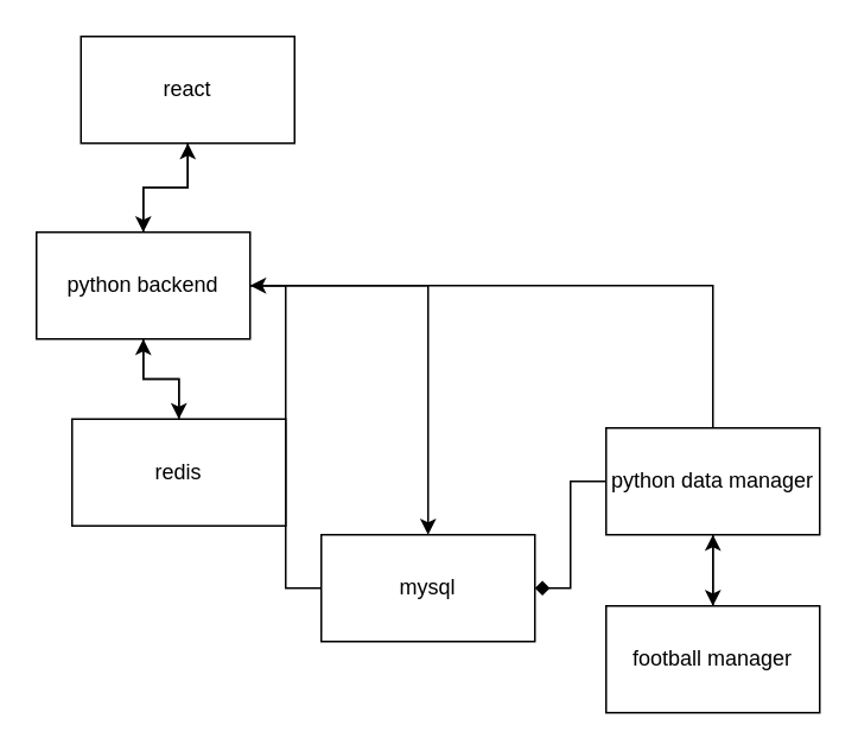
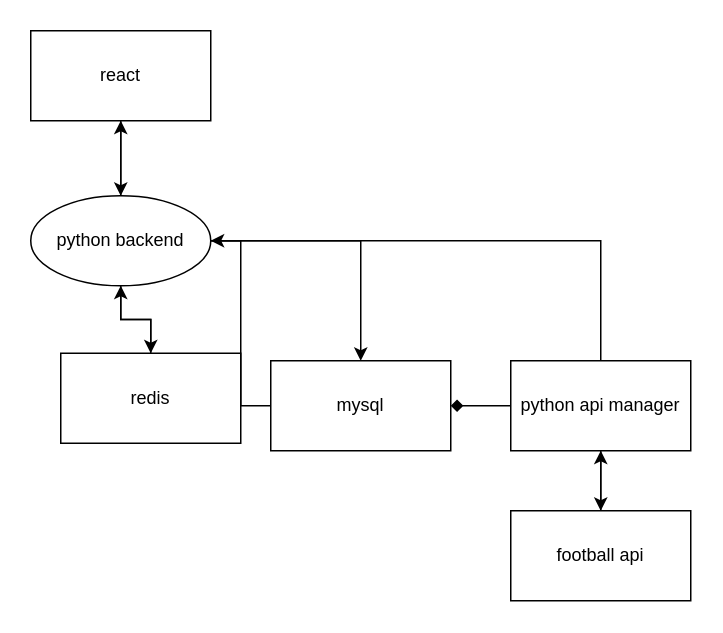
  <mxCell id="0" />
  <mxCell id="1" parent="0" />
  <mxCell id="2" style="edgeStyle=orthogonalEdgeStyle;rounded=0;orthogonalLoop=1;jettySize=auto;html=1;entryX=0.5;entryY=0;entryDx=0;entryDy=0;" edge="1" parent="1" source="6" target="8"><mxGeometry relative="1" as="geometry" /></mxCell>
  <mxCell id="3" style="edgeStyle=orthogonalEdgeStyle;rounded=0;orthogonalLoop=1;jettySize=auto;html=1;entryX=0.5;entryY=0;entryDx=0;entryDy=0;" edge="1" parent="1" source="6" target="12"><mxGeometry relative="1" as="geometry" /></mxCell>
  <mxCell id="4" style="edgeStyle=orthogonalEdgeStyle;rounded=0;orthogonalLoop=1;jettySize=auto;html=1;entryX=0.5;entryY=0;entryDx=0;entryDy=0;endArrow=none;" edge="1" parent="1" source="6" target="17"><mxGeometry relative="1" as="geometry"><mxPoint x="410" y="160" as="targetPoint" /></mxGeometry></mxCell>
  <mxCell id="5" style="edgeStyle=orthogonalEdgeStyle;rounded=0;orthogonalLoop=1;jettySize=auto;html=1;entryX=0.5;entryY=1;entryDx=0;entryDy=0;" edge="1" parent="1" source="6" target="10"><mxGeometry relative="1" as="geometry" /></mxCell>
- <mxCell id="6" value="python backend" style="rounded=0;whiteSpace=wrap;html=1;" vertex="1" parent="1"><mxGeometry x="20" y="130" width="120" height="60" as="geometry" /></mxCell>
+ <mxCell id="6" value="python backend" style="ellipse;whiteSpace=wrap;html=1;" vertex="1" parent="1"><mxGeometry x="20" y="130" width="120" height="60" as="geometry" /></mxCell>
  <mxCell id="7" style="edgeStyle=orthogonalEdgeStyle;rounded=0;orthogonalLoop=1;jettySize=auto;html=1;entryX=0.5;entryY=1;entryDx=0;entryDy=0;" edge="1" parent="1" source="8" target="6"><mxGeometry relative="1" as="geometry" /></mxCell>
  <mxCell id="8" value="redis" style="rounded=0;whiteSpace=wrap;html=1;" vertex="1" parent="1"><mxGeometry x="40" y="235" width="120" height="60" as="geometry" /></mxCell>
  <mxCell id="9" value="" style="edgeStyle=orthogonalEdgeStyle;rounded=0;orthogonalLoop=1;jettySize=auto;html=1;" edge="1" parent="1" source="10" target="6"><mxGeometry relative="1" as="geometry" /></mxCell>
- <mxCell id="10" value="react" style="rounded=0;whiteSpace=wrap;html=1;" vertex="1" parent="1"><mxGeometry x="45" y="20" width="120" height="60" as="geometry" /></mxCell>
+ <mxCell id="10" value="react" style="rounded=0;whiteSpace=wrap;html=1;" vertex="1" parent="1"><mxGeometry x="20" y="20" width="120" height="60" as="geometry" /></mxCell>
  <mxCell id="11" style="edgeStyle=orthogonalEdgeStyle;rounded=0;orthogonalLoop=1;jettySize=auto;html=1;entryX=1;entryY=0.5;entryDx=0;entryDy=0;" edge="1" parent="1" source="12" target="6"><mxGeometry relative="1" as="geometry" /></mxCell>
- <mxCell id="12" value="mysql" style="rounded=0;whiteSpace=wrap;html=1;" vertex="1" parent="1"><mxGeometry x="180" y="300" width="120" height="60" as="geometry" /></mxCell>
+ <mxCell id="12" value="mysql" style="rounded=0;whiteSpace=wrap;html=1;" vertex="1" parent="1"><mxGeometry x="180" y="240" width="120" height="60" as="geometry" /></mxCell>
  <mxCell id="13" style="edgeStyle=orthogonalEdgeStyle;rounded=0;orthogonalLoop=1;jettySize=auto;html=1;entryX=0.5;entryY=1;entryDx=0;entryDy=0;" edge="1" parent="1" source="14" target="17"><mxGeometry relative="1" as="geometry" /></mxCell>
- <mxCell id="14" value="football manager" style="rounded=0;whiteSpace=wrap;html=1;" vertex="1" parent="1"><mxGeometry x="340" y="340" width="120" height="60" as="geometry" /></mxCell>
+ <mxCell id="14" value="football api" style="rounded=0;whiteSpace=wrap;html=1;" vertex="1" parent="1"><mxGeometry x="340" y="340" width="120" height="60" as="geometry" /></mxCell>
  <mxCell id="15" style="edgeStyle=orthogonalEdgeStyle;rounded=0;orthogonalLoop=1;jettySize=auto;html=1;entryX=1;entryY=0.5;entryDx=0;entryDy=0;endArrow=diamond;" edge="1" parent="1" source="17" target="12"><mxGeometry relative="1" as="geometry" /></mxCell>
  <mxCell id="16" style="edgeStyle=orthogonalEdgeStyle;rounded=0;orthogonalLoop=1;jettySize=auto;html=1;entryX=0.5;entryY=0;entryDx=0;entryDy=0;" edge="1" parent="1" source="17" target="14"><mxGeometry relative="1" as="geometry" /></mxCell>
- <mxCell id="17" value="python data manager" style="rounded=0;whiteSpace=wrap;html=1;" vertex="1" parent="1"><mxGeometry x="340" y="240" width="120" height="60" as="geometry" /></mxCell>
+ <mxCell id="17" value="python api manager" style="rounded=0;whiteSpace=wrap;html=1;" vertex="1" parent="1"><mxGeometry x="340" y="240" width="120" height="60" as="geometry" /></mxCell>
